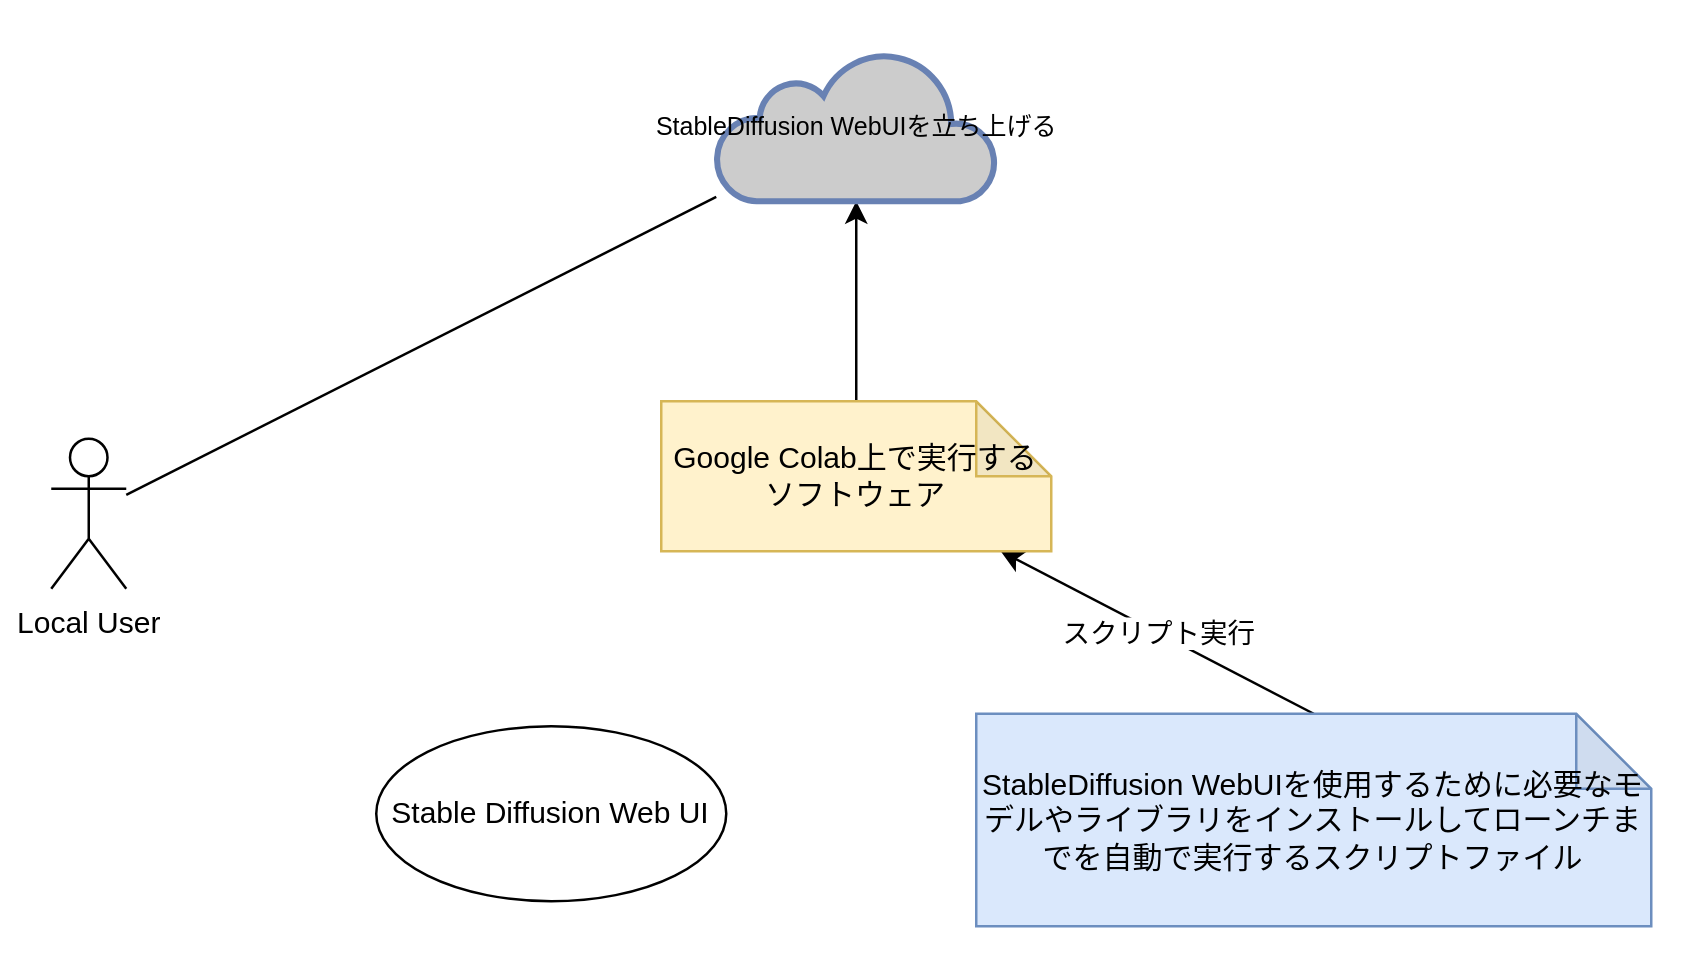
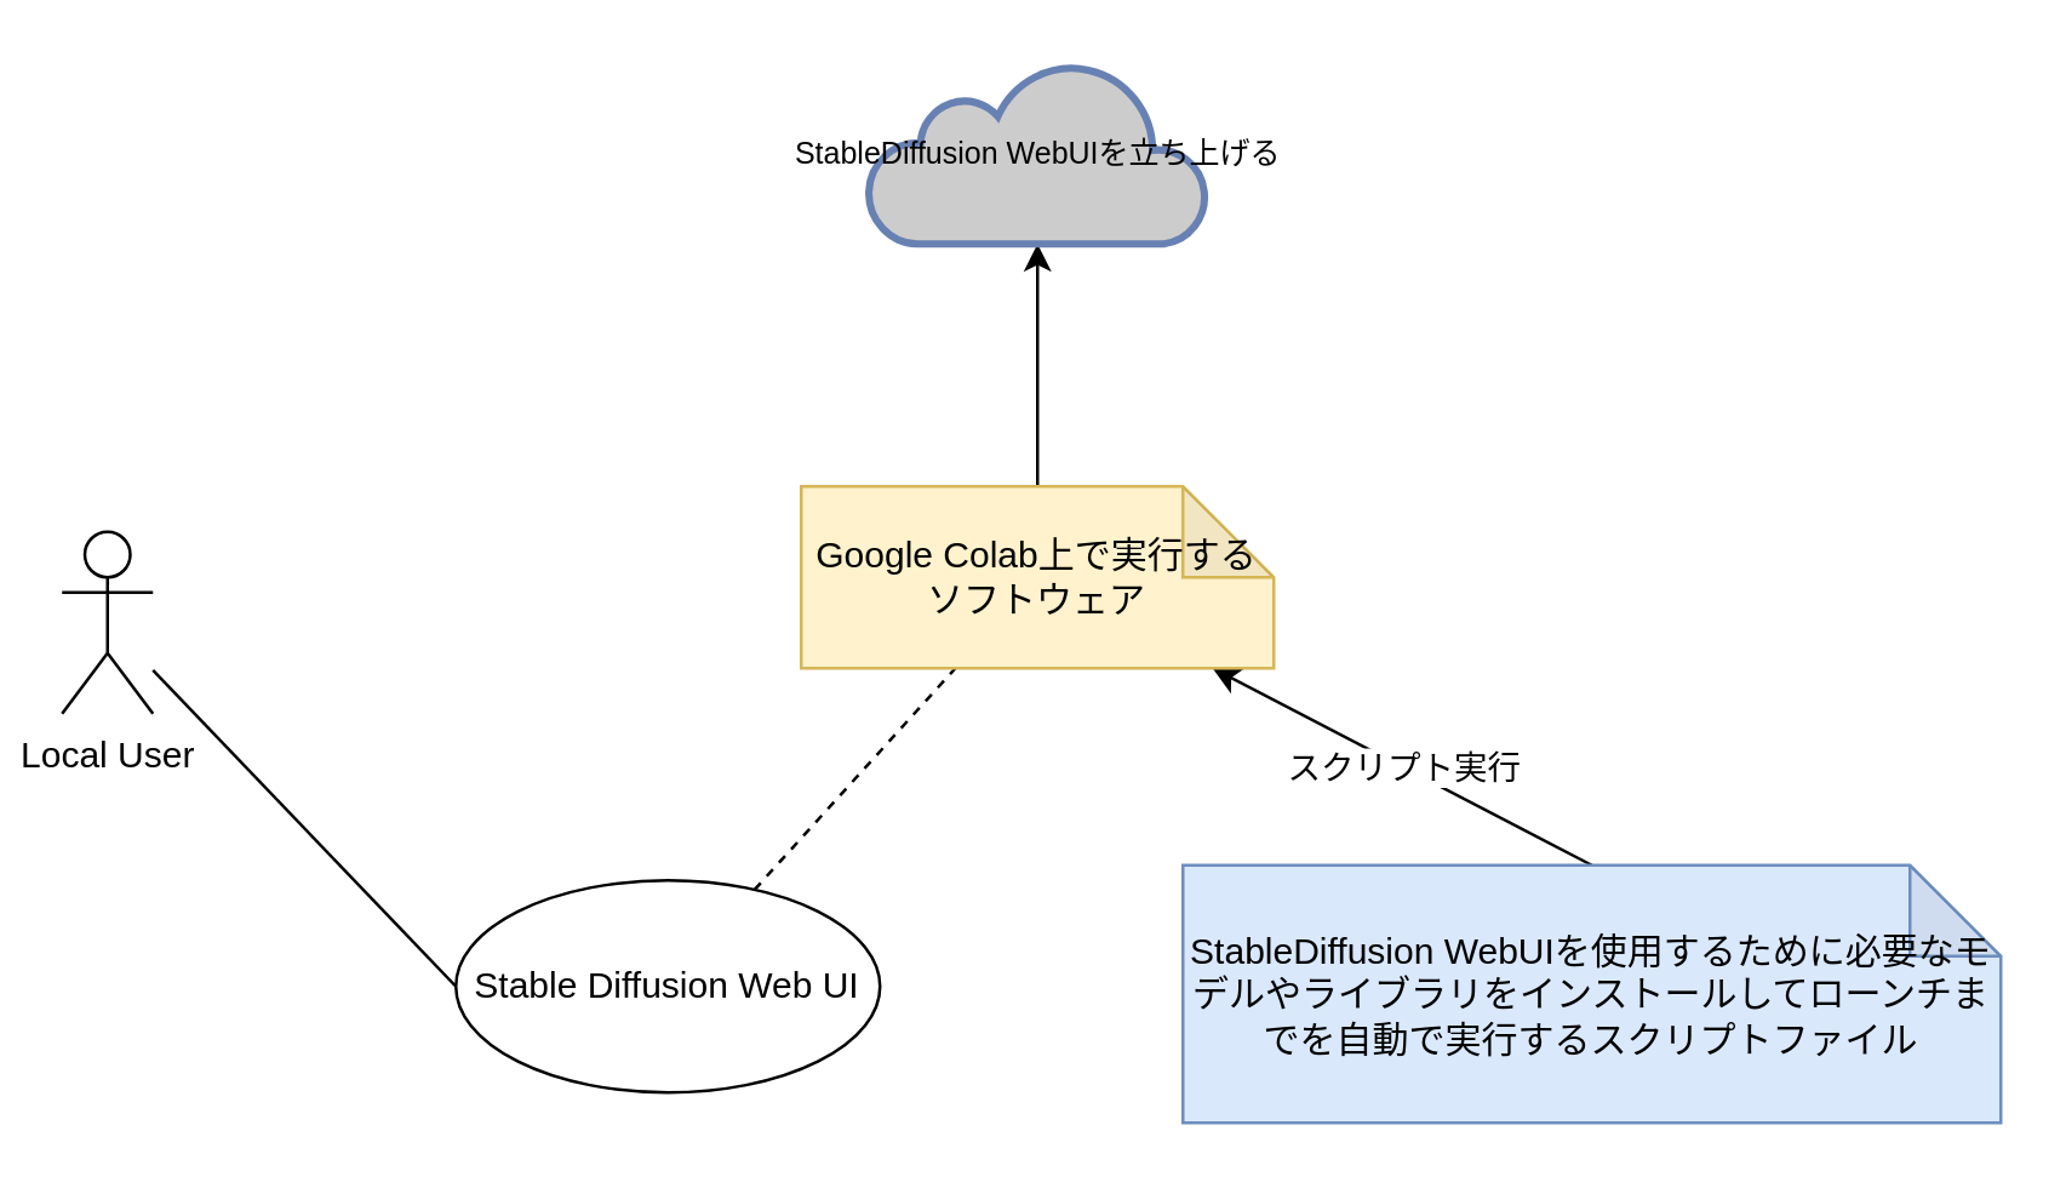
  <mxCell id="0" />
  <mxCell id="1" parent="0" />
- <mxCell id="2" style="edgeStyle=none;html=1;strokeColor=default;rounded=0;startArrow=none;startFill=0;endArrow=none;endFill=0;" edge="1" parent="1" source="3" target="10"><mxGeometry relative="1" as="geometry" /></mxCell>
+ <mxCell id="2" style="edgeStyle=none;html=1;entryX=0;entryY=0.5;entryDx=0;entryDy=0;strokeColor=default;rounded=0;startArrow=none;startFill=0;endArrow=none;endFill=0;" edge="1" parent="1" source="3" target="5"><mxGeometry relative="1" as="geometry" /></mxCell>
  <mxCell id="3" value="Local User" style="shape=umlActor;verticalLabelPosition=bottom;verticalAlign=top;html=1;" vertex="1" parent="1"><mxGeometry x="20" y="175" width="30" height="60" as="geometry" /></mxCell>
+ <mxCell id="4" style="edgeStyle=none;rounded=0;html=1;strokeColor=default;startArrow=none;startFill=0;endArrow=none;endFill=0;dashed=1;" edge="1" parent="1" source="5" target="8"><mxGeometry relative="1" as="geometry" /></mxCell>
  <mxCell id="5" value="Stable Diffusion Web UI" style="ellipse;whiteSpace=wrap;html=1;" vertex="1" parent="1"><mxGeometry x="150" y="290" width="140" height="70" as="geometry" /></mxCell>
  <mxCell id="6" value="スクリプト実行" style="edgeStyle=none;rounded=0;html=1;entryX=0.5;entryY=0;entryDx=0;entryDy=0;entryPerimeter=0;strokeColor=default;startArrow=classic;startFill=1;endArrow=none;endFill=0;" edge="1" parent="1" source="8" target="9"><mxGeometry relative="1" as="geometry" /></mxCell>
  <mxCell id="7" style="edgeStyle=none;rounded=0;html=1;entryX=0.5;entryY=1;entryDx=0;entryDy=0;entryPerimeter=0;strokeColor=default;startArrow=none;startFill=0;endArrow=classic;endFill=1;" edge="1" parent="1" source="8"><mxGeometry relative="1" as="geometry"><mxPoint x="342" y="80" as="targetPoint" /></mxGeometry></mxCell>
  <mxCell id="8" value="Google Colab上で実行するソフトウェア" style="shape=note;whiteSpace=wrap;html=1;backgroundOutline=1;darkOpacity=0.05;fillColor=#fff2cc;strokeColor=#d6b656;" vertex="1" parent="1"><mxGeometry x="264" y="160" width="156" height="60" as="geometry" /></mxCell>
  <mxCell id="9" value="StableDiffusion WebUIを使用するために必要なモデルやライブラリをインストールしてローンチまでを自動で実行するスクリプトファイル" style="shape=note;whiteSpace=wrap;html=1;backgroundOutline=1;darkOpacity=0.05;fillColor=#dae8fc;strokeColor=#6c8ebf;" vertex="1" parent="1"><mxGeometry x="390" y="285" width="270" height="85" as="geometry" /></mxCell>
  <mxCell id="10" value="&lt;font color=&quot;#000000&quot; style=&quot;font-size: 10px;&quot;&gt;StableDiffusion WebUIを立ち上げる&lt;/font&gt;" style="html=1;outlineConnect=0;fillColor=#CCCCCC;strokeColor=#6881B3;gradientColor=none;gradientDirection=north;strokeWidth=2;shape=mxgraph.networks.cloud;fontColor=#ffffff;align=center;" vertex="1" parent="1"><mxGeometry x="286" y="20" width="112" height="60" as="geometry" /></mxCell>
